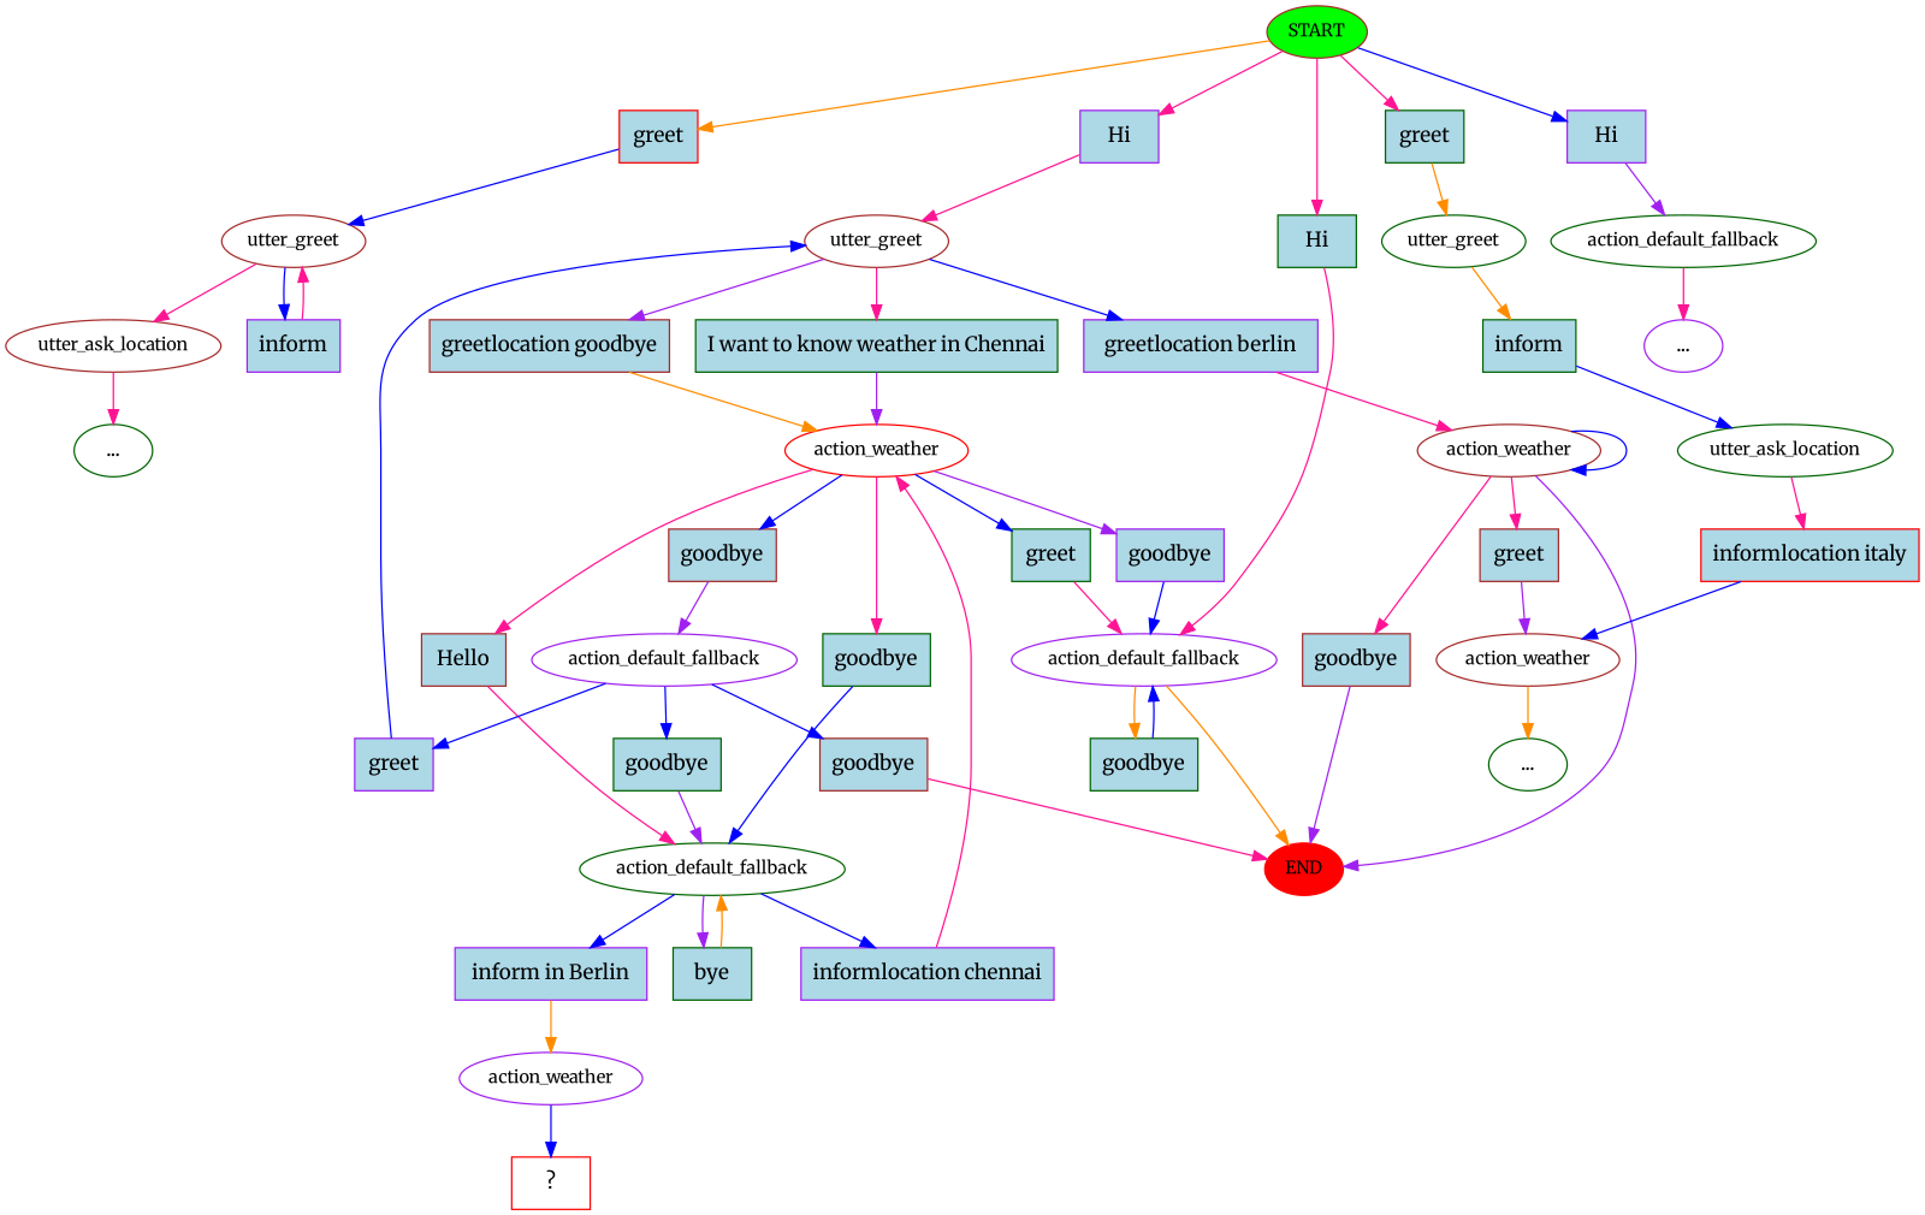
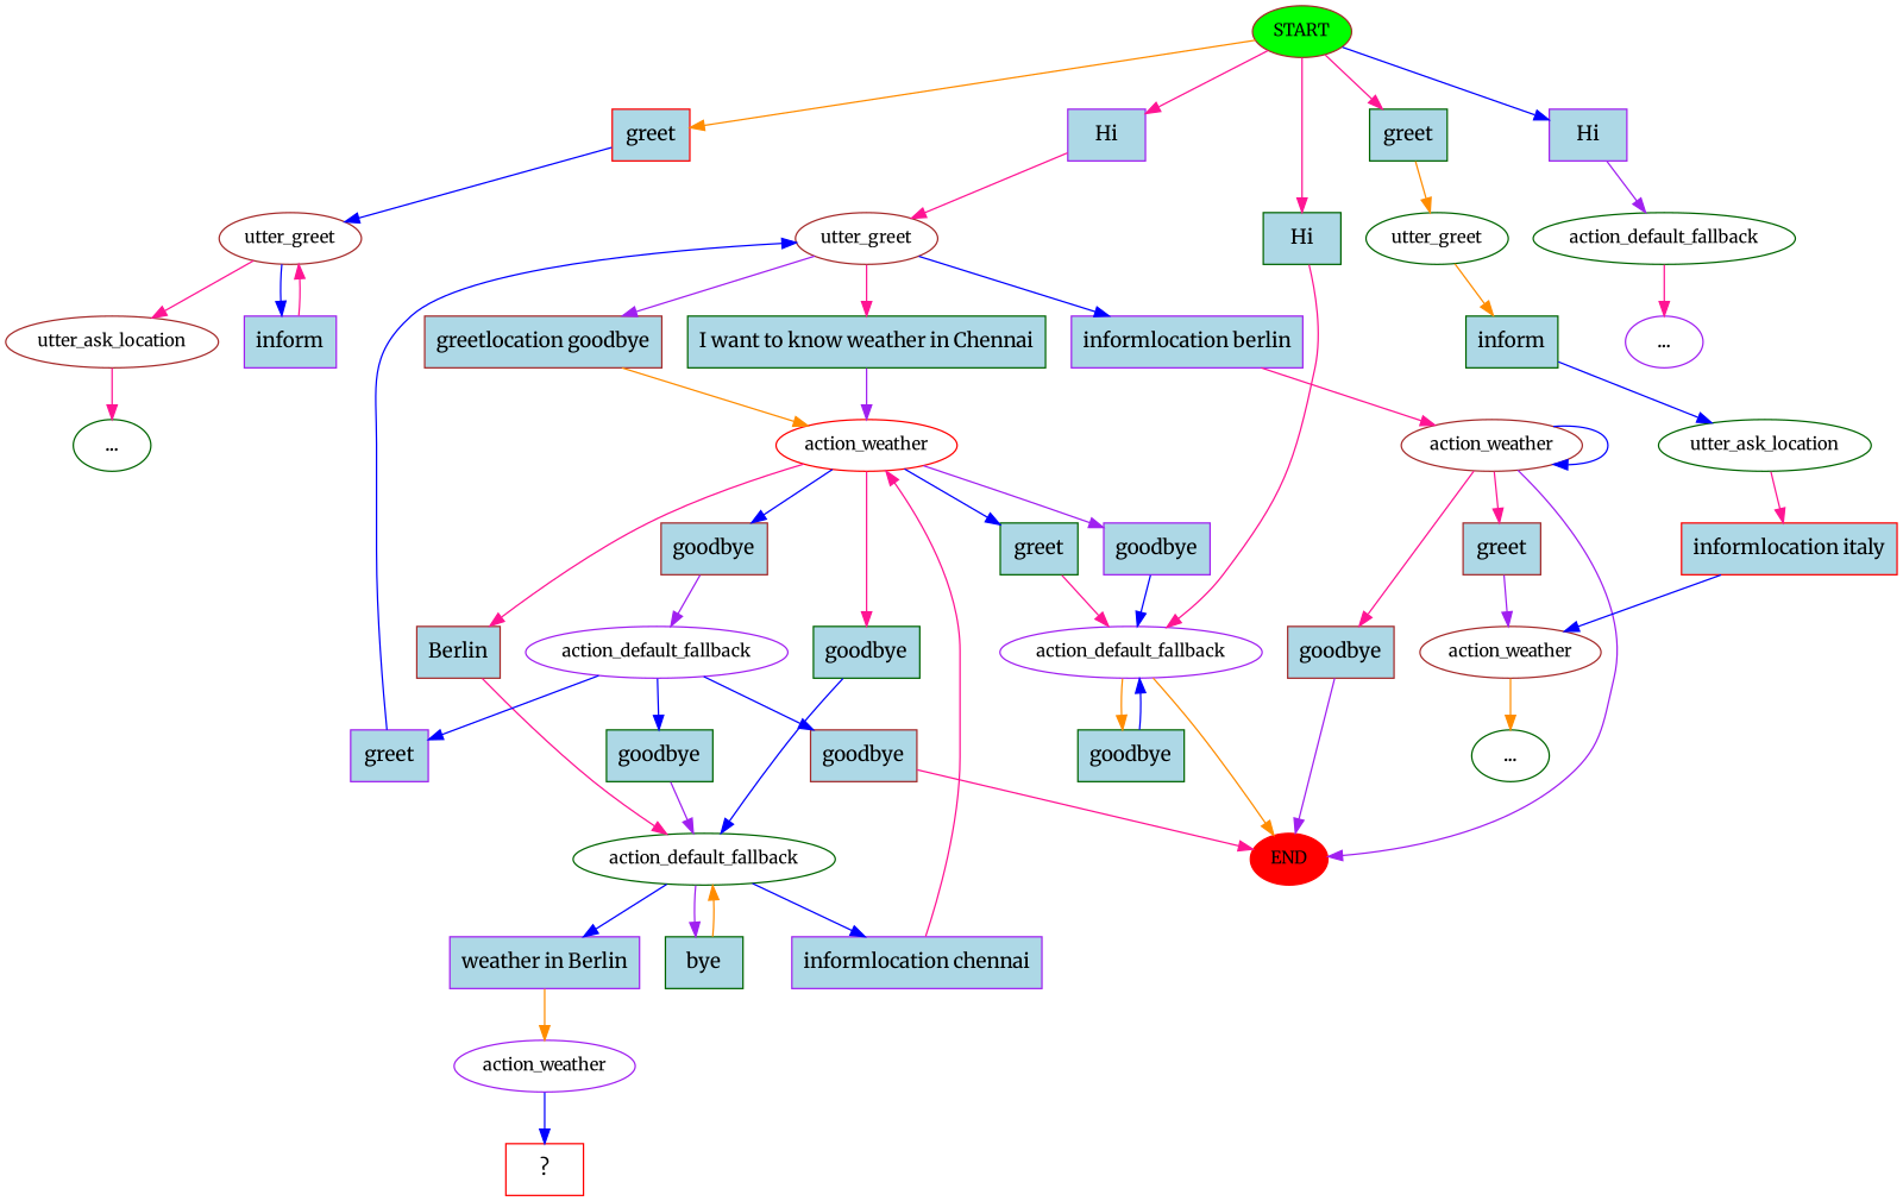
  digraph {
    fontname=Merriweather
    node [color=darkgreen fillcolor=lightblue fontname=Merriweather style=filled shape=rect]
    edge [color=deeppink fontname=Merriweather]
    n1 [color=brown fillcolor=green fontsize=12 label=START shape=""]
    n2 [color=purple label=Hi]
    n3 [color=red label=greet]
    n4 [label=greet]
    n5 [color=purple label=Hi]
    n6 [label=Hi]
    n7 [color=brown fontsize=12 label=utter_greet fillcolor="" style="" shape=""]
    n8 [color=brown fontsize=12 label=utter_greet fillcolor="" style="" shape=""]
    n9 [fontsize=12 label=utter_greet fillcolor="" style="" shape=""]
    n10 [fontsize=12 label=action_default_fallback fillcolor="" style="" shape=""]
    n11 [color=purple fontsize=12 label=action_default_fallback fillcolor="" style="" shape=""]
    n12 [color=red fillcolor=red fontsize=12 label=END shape=""]
    n13 [label="I want to know weather in Chennai"]
    n14 [color=brown label="greetlocation goodbye"]
-   n15 [color=purple label="greetlocation berlin"]
+   n15 [color=purple label="informlocation berlin"]
    n16 [color=red fontsize=12 label=action_weather fillcolor="" style="" shape=""]
    n17 [color=brown fontsize=12 label=action_weather fillcolor="" style="" shape=""]
    n18 [color=purple label=goodbye]
    n19 [label=greet]
    n20 [label=goodbye]
-   n21 [color=brown label=Hello]
+   n21 [color=brown label=Berlin]
    n22 [color=brown label=goodbye]
    n23 [fontsize=12 label=action_default_fallback fillcolor="" style="" shape=""]
    n24 [color=purple fontsize=12 label=action_default_fallback fillcolor="" style="" shape=""]
    n25 [label=goodbye]
    n26 [color=purple label="informlocation chennai"]
    n27 [label=bye]
-   n28 [color=purple label="inform in Berlin"]
+   n28 [color=purple label="weather in Berlin"]
    n29 [color=purple fontsize=12 label=action_weather fillcolor="" style="" shape=""]
    n30 [color=purple label=greet]
    n31 [color=brown label=goodbye]
    n32 [label=goodbye]
    n33 [color=brown fontsize=12 label=utter_ask_location fillcolor="" style="" shape=""]
    n34 [color=purple label=inform]
    n35 [label="..." fillcolor="" style="" shape=""]
    n36 [label=inform]
    n37 [fontsize=12 label=utter_ask_location fillcolor="" style="" shape=""]
    n38 [color=red label="informlocation italy"]
    n39 [color=brown fontsize=12 label=action_weather fillcolor="" style="" shape=""]
    n40 [label="..." fillcolor="" style="" shape=""]
    n41 [color=brown label=greet]
    n42 [color=brown label=goodbye]
    n43 [color=purple label="..." fillcolor="" style="" shape=""]
    n44 [color=red label="  ?  " fillcolor="" style=""]
    n1 -> n2
    n1 -> n3 [color=darkorange]
    n1 -> n4
    n1 -> n5 [color=blue]
    n1 -> n6
    n2 -> n7
    n3 -> n8 [color=blue]
    n4 -> n9 [color=darkorange]
    n5 -> n10 [color=purple]
    n6 -> n11
    n7 -> n13
    n7 -> n14 [color=purple]
    n7 -> n15 [color=blue]
    n8 -> n33
    n8 -> n34 [color=blue]
    n9 -> n36 [color=darkorange]
    n10 -> n43
    n11 -> n12 [color=darkorange]
    n11 -> n25 [color=darkorange]
    n13 -> n16 [color=purple]
    n14 -> n16 [color=darkorange]
    n15 -> n17
    n16 -> n18 [color=purple]
    n16 -> n19 [color=blue]
    n16 -> n20
    n16 -> n21
    n16 -> n22 [color=blue]
    n17 -> n12 [color=purple]
    n17 -> n17 [color=blue]
    n17 -> n41
    n17 -> n42
    n18 -> n11 [color=blue]
    n19 -> n11
    n20 -> n23 [color=blue]
    n21 -> n23
    n22 -> n24 [color=purple]
    n23 -> n26 [color=blue]
    n23 -> n27 [color=purple]
    n23 -> n28 [color=blue]
    n24 -> n30 [color=blue]
    n24 -> n31 [color=blue]
    n24 -> n32 [color=blue]
    n25 -> n11 [color=blue]
    n26 -> n16
    n27 -> n23 [color=darkorange]
    n28 -> n29 [color=darkorange]
    n29 -> n44 [color=blue]
    n30 -> n7 [color=blue]
    n31 -> n12
    n32 -> n23 [color=purple]
    n33 -> n35
    n34 -> n8
    n36 -> n37 [color=blue]
    n37 -> n38
    n38 -> n39 [color=blue]
    n39 -> n40 [color=darkorange]
    n41 -> n39 [color=purple]
    n42 -> n12 [color=purple]
  }
